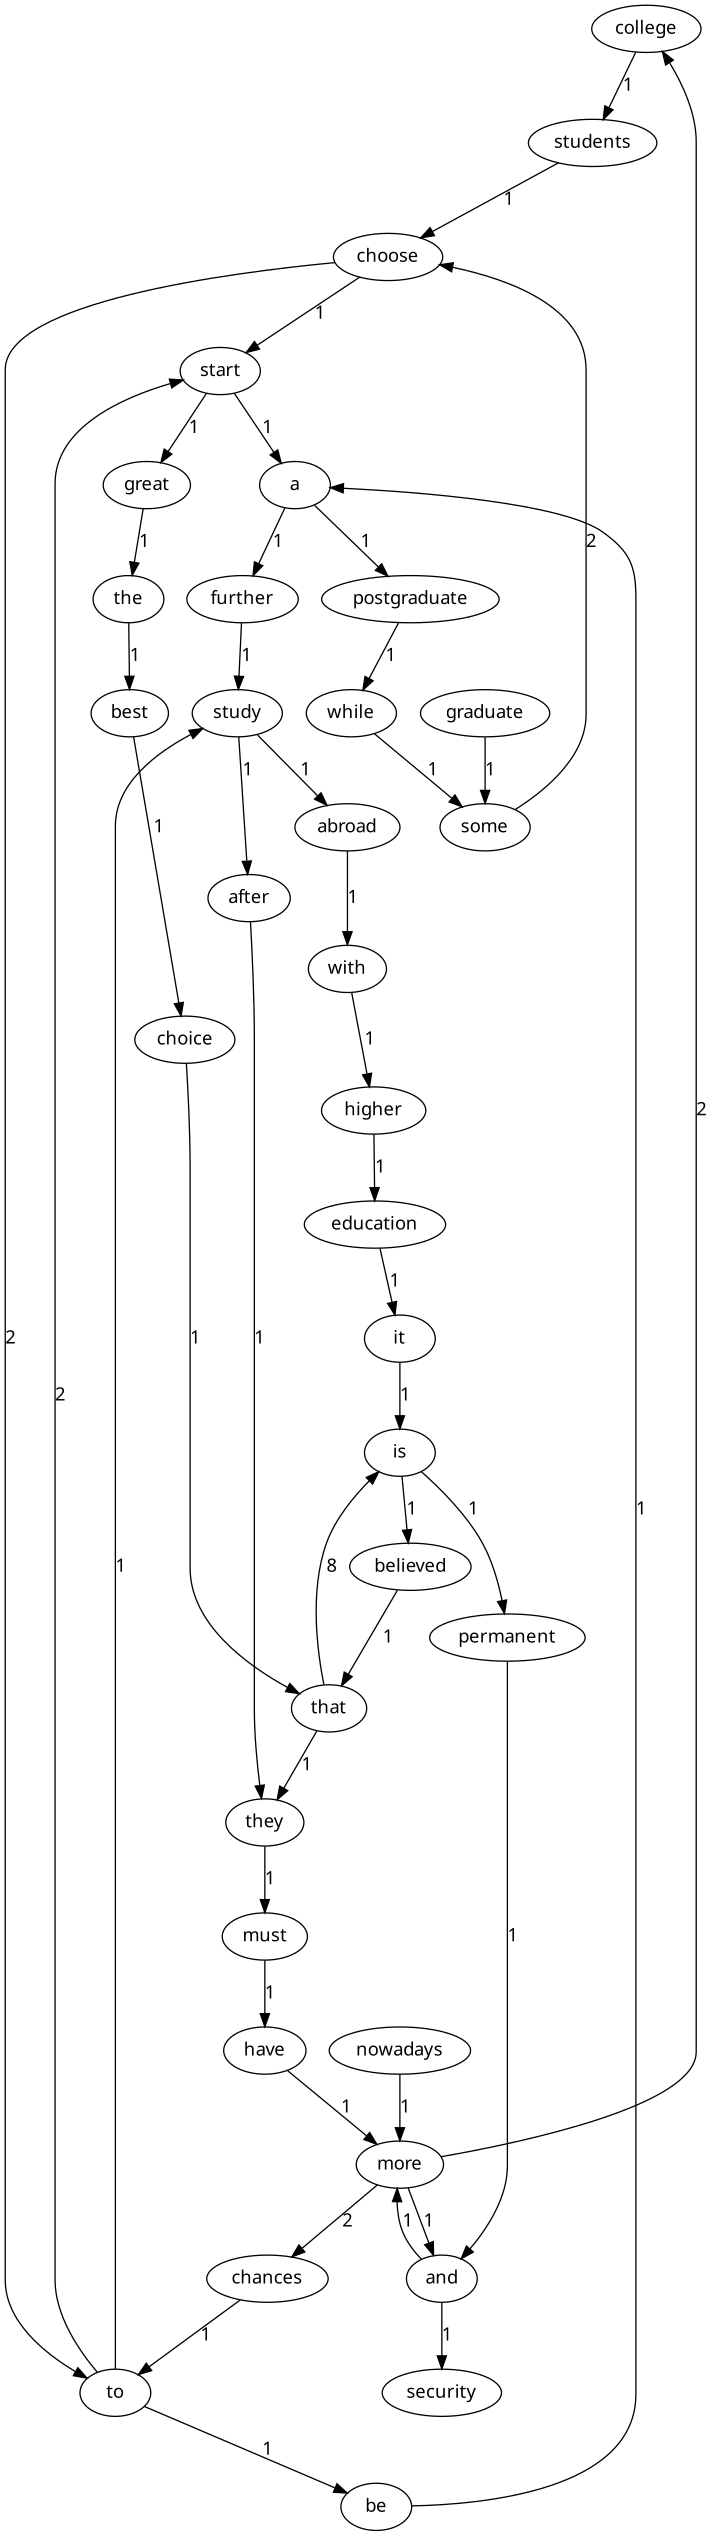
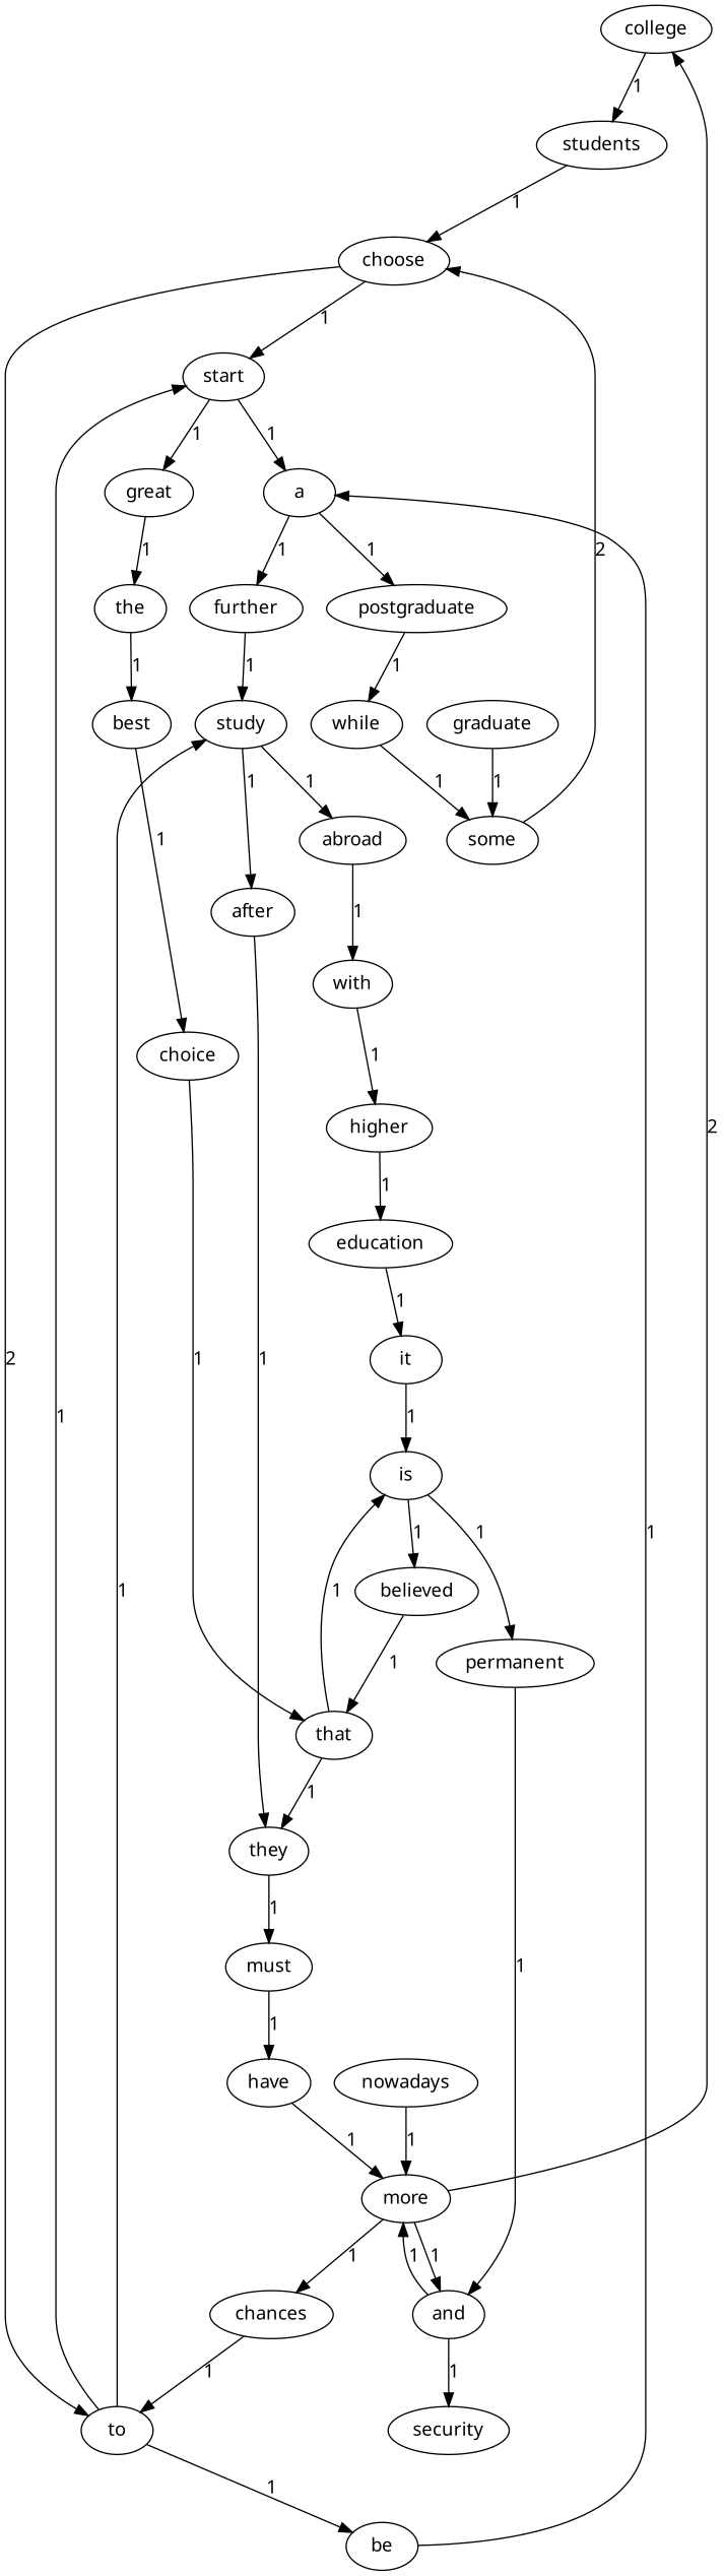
  digraph {
    fontname="Noto Sans"
    node [fontname="Noto Sans"]
    edge [fontname="Noto Sans"]
    college
    students
    choose
    start
    to
    some
    a
    great
    study
    be
    after
    abroad
    they
    with
    must
    higher
    postgraduate
    further
    while
    education
    it
    is
    believed
    permanent
    nowadays
    more
    and
    chances
    security
    the
    best
    choice
    that
    graduate
    have
    college -> students [label=1]
    students -> choose [label=1]
    choose -> start [label=1]
    choose -> to [label=2]
    start -> a [label=1]
    start -> great [label=1]
-   to -> start [label=2]
+   to -> start [label=1]
    to -> study [label=1]
    to -> be [label=1]
    some -> choose [label=2]
    a -> postgraduate [label=1]
    a -> further [label=1]
    great -> the [label=1]
    study -> after [label=1]
    study -> abroad [label=1]
    be -> a [label=1]
    after -> they [label=1]
    abroad -> with [label=1]
    they -> must [label=1]
    with -> higher [label=1]
    must -> have [label=1]
    higher -> education [label=1]
    postgraduate -> while [label=1]
    further -> study [label=1]
    while -> some [label=1]
    education -> it [label=1]
    it -> is [label=1]
    is -> believed [label=1]
    is -> permanent [label=1]
    believed -> that [label=1]
    permanent -> and [label=1]
    nowadays -> more [label=1]
    more -> college [label=2]
    more -> and [label=1]
-   more -> chances [label=2]
+   more -> chances [label=1]
    and -> more [label=1]
    and -> security [label=1]
    chances -> to [label=1]
    the -> best [label=1]
    best -> choice [label=1]
    choice -> that [label=1]
    that -> they [label=1]
-   that -> is [label=8]
+   that -> is [label=1]
    graduate -> some [label=1]
    have -> more [label=1]
  }
